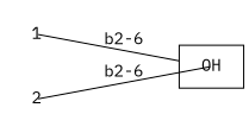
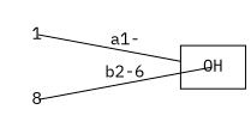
  graph {
    fontname="IBM Plex Mono"
    nodesep=0.05
    rankdir=LR
    ranksep=0.8
    splines=false
    node [fixedsize=true fontname="IBM Plex Mono" labelfontsize=12 scale=true shape=none]
    edge [fontname="IBM Plex Mono" labelangle=320.0 labeldistance=1.2 labelfontsize=12 tailclip=false]
    n1 [label=OH shape=box]
    1 [height=0.7]
-   2 [height=0.7]
-   1 -- n1 [headclip=true label="b2-6"]
+   2 [height=0.7 label=8]
+   1 -- n1 [headclip=true label="a1-"]
    2 -- n1 [headclip=false label="b2-6"]
  }
